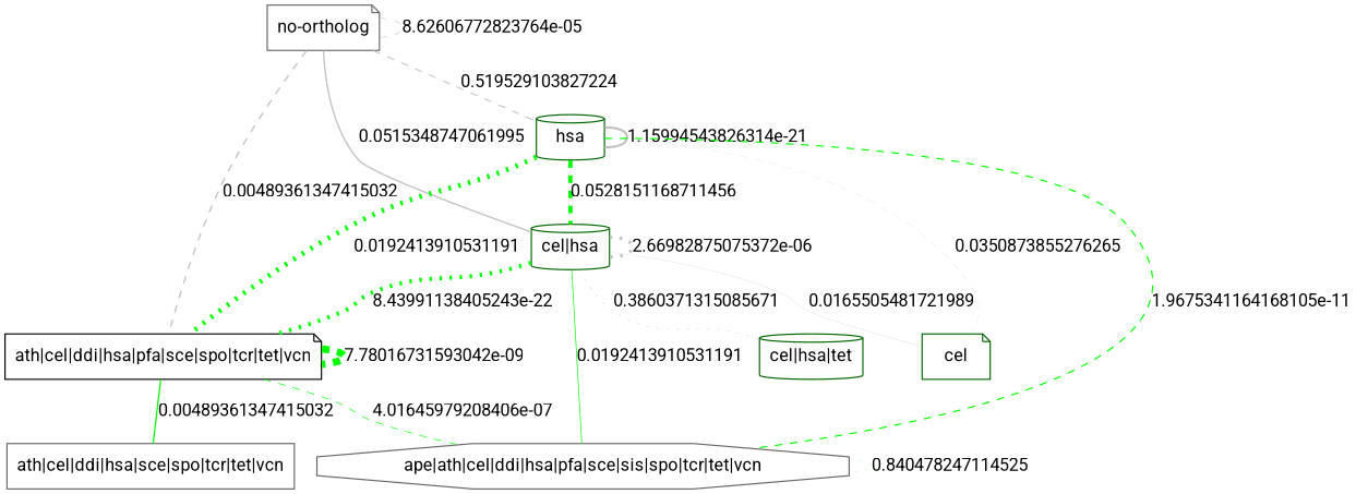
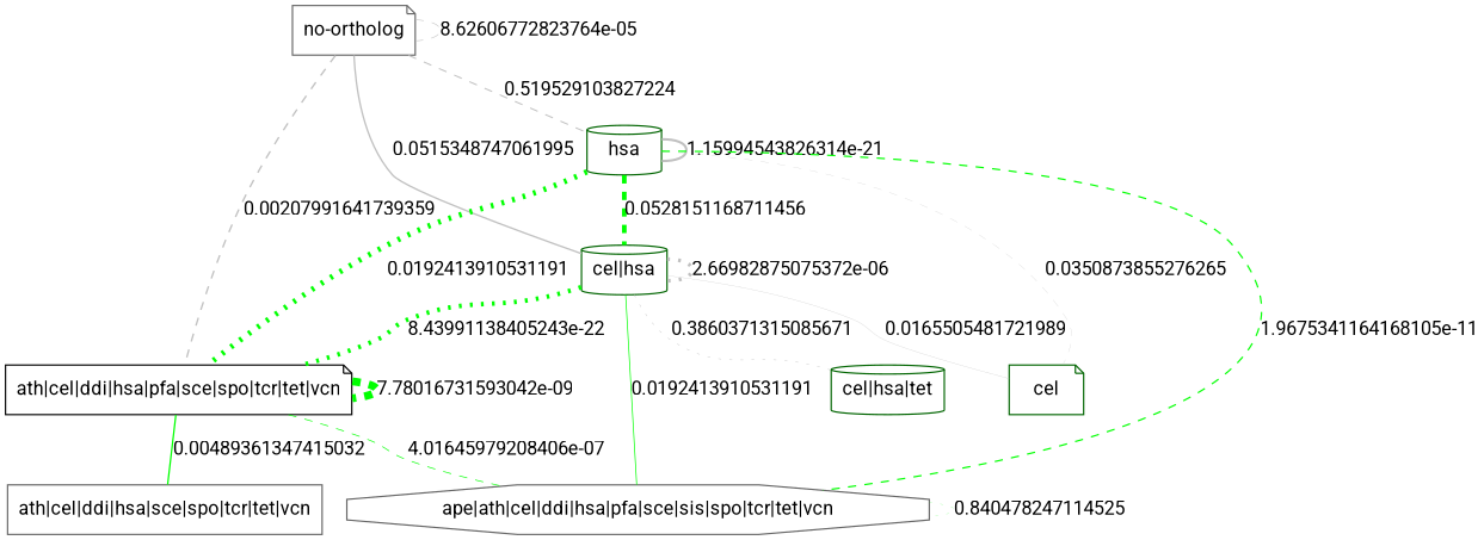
  graph {
    fontname=Roboto
    node [color=darkgreen fontname=Roboto shape=note]
    edge [A="--------+--------" B="-+--+-+-++-+-++++" PROF_A="-+--+-+-++-+-++++" PROF_Q="--------+--------" color=grey fontname=Roboto style=dashed taxa_A="ath|cel|ddi|hsa|pfa|sce|spo|tcr|tet|vcn" taxa_Q=hsa taxonomy_A=eukar taxonomy_Q=eukar]
    "no-ortholog" [color=gray40]
    hsa [shape=cylinder]
    "cel|hsa" [shape=cylinder]
    "ath|cel|ddi|hsa|pfa|sce|spo|tcr|tet|vcn" [color=black]
    cel
    "ape|ath|cel|ddi|hsa|pfa|sce|sis|spo|tcr|tet|vcn" [color=gray40 shape=octagon]
    "cel|hsa|tet" [shape=cylinder]
    "ath|cel|ddi|hsa|sce|spo|tcr|tet|vcn" [color=gray40 shape=box]
    "no-ortholog" -- "no-ortholog" [A="-----------------" B="-----------------" PROF_A="-----------------" PROF_Q="-----------------" expected_nab=42.4152 label="8.62606772823764e-05" nab=69 penwidth=0.46495956873315364 taxa_A="no-ortholog" taxa_Q="no-ortholog" taxonomy_A=mixed taxonomy_Q=mixed]
    "no-ortholog" -- hsa [A="-----------------" B="--------+--------" PROF_A="--------+--------" PROF_Q="-----------------" expected_nab=133.9369 label=0.519529103827224 nab=127 penwidth=0.8557951482479784 taxa_A=hsa taxa_Q="no-ortholog" taxonomy_Q=mixed]
    "no-ortholog" -- "cel|hsa" [A="-----------------" B="----+---+--------" PROF_A="----+---+--------" PROF_Q="-----------------" expected_nab=144.2571 label=0.0515348747061995 nab=166 penwidth=1.118598382749326 style=bold taxa_A="cel|hsa" taxa_Q="no-ortholog" taxonomy_Q=mixed]
-   "no-ortholog" -- "ath|cel|ddi|hsa|pfa|sce|spo|tcr|tet|vcn" [A="-----------------" PROF_Q="-----------------" expected_nab=205.2716 label=0.00489361347415032 nab=167 penwidth=1.1253369272237195 taxa_Q="no-ortholog" taxonomy_Q=mixed]
+   "no-ortholog" -- "ath|cel|ddi|hsa|pfa|sce|spo|tcr|tet|vcn" [A="-----------------" PROF_Q="-----------------" expected_nab=205.2716 label=0.00207991641739359 nab=167 penwidth=1.1253369272237195 taxa_Q="no-ortholog" taxonomy_Q=mixed]
    hsa -- hsa [B="--------+--------" PROF_A="--------+--------" expected_nab=422.9397 label="1.15994543826314e-21" nab=261 penwidth=1.7587601078167117 style=bold taxa_A=hsa]
    hsa -- "cel|hsa" [B="----+---+--------" PROF_A="----+---+--------" color=green expected_nab=455.5286 label=0.0528151168711456 nab=492 penwidth=3.3153638814016166 taxa_A="cel|hsa"]
    hsa -- "ath|cel|ddi|hsa|pfa|sce|spo|tcr|tet|vcn" [color=green expected_nab=648.1971 label=0.0192413910531191 nab=598 penwidth=4.0296495956873315 style=dotted]
    hsa -- cel [B="----+------------" PROF_A="----+------------" expected_nab=18.1447 label=0.0350873855276265 nab=27 penwidth=0.18194070080862526 taxa_A=cel]
    hsa -- "ape|ath|cel|ddi|hsa|pfa|sce|sis|spo|tcr|tet|vcn" [B="++--+-+-++-++++++" PROF_A="++--+-+-++-++++++" color=green expected_nab=85.5907 label="1.9675341164168105e-11" nab=148 penwidth=0.9973045822102425 taxa_A="ape|ath|cel|ddi|hsa|pfa|sce|sis|spo|tcr|tet|vcn" taxonomy_A=mixed]
    "cel|hsa" -- "cel|hsa" [A="----+---+--------" B="----+---+--------" PROF_A="----+---+--------" PROF_Q="----+---+--------" expected_nab=490.6286 label="2.66982875075372e-06" nab=402 penwidth=2.7088948787062 style=dotted taxa_A="cel|hsa" taxa_Q="cel|hsa"]
    "cel|hsa" -- "ath|cel|ddi|hsa|pfa|sce|spo|tcr|tet|vcn" [A="----+---+--------" PROF_Q="----+---+--------" color=green expected_nab=698.1429 label="8.43991138405243e-22" nab=494 penwidth=3.3288409703504045 style=dotted taxa_Q="cel|hsa"]
    "cel|hsa" -- cel [A="----+------------" B="----+---+--------" PROF_A="----+---+--------" PROF_Q="----+------------" expected_nab=19.5429 label=0.0165505481721989 nab=30 penwidth=0.20215633423180593 style=bold taxa_A="cel|hsa" taxa_Q=cel]
    "cel|hsa" -- "ape|ath|cel|ddi|hsa|pfa|sce|sis|spo|tcr|tet|vcn" [A="----+---+--------" B="++--+-+-++-++++++" PROF_A="++--+-+-++-++++++" PROF_Q="----+---+--------" color=green expected_nab=92.1857 label=0.0192413910531191 nab=87 penwidth=0.5862533692722373 style=bold taxa_A="ape|ath|cel|ddi|hsa|pfa|sce|sis|spo|tcr|tet|vcn" taxa_Q="cel|hsa" taxonomy_A=mixed]
    "cel|hsa" -- "cel|hsa|tet" [A="----+---+--------" B="----+---+------+-" PROF_A="----+---+------+-" PROF_Q="----+---+--------" expected_nab=56.0571 label=0.3860371315085671 nab=50 penwidth=0.3369272237196766 style=dotted taxa_A="cel|hsa|tet" taxa_Q="cel|hsa"]
    "ath|cel|ddi|hsa|pfa|sce|spo|tcr|tet|vcn" -- "ath|cel|ddi|hsa|pfa|sce|spo|tcr|tet|vcn" [A="-+--+-+-++-+-++++" PROF_Q="-+--+-+-++-+-++++" color=green expected_nab=993.4265 label="7.78016731593042e-09" nab=847 penwidth=5.707547169811321 taxa_Q="ath|cel|ddi|hsa|pfa|sce|spo|tcr|tet|vcn"]
    "ath|cel|ddi|hsa|pfa|sce|spo|tcr|tet|vcn" -- "ape|ath|cel|ddi|hsa|pfa|sce|sis|spo|tcr|tet|vcn" [A="-+--+-+-++-+-++++" B="++--+-+-++-++++++" PROF_A="++--+-+-++-++++++" PROF_Q="-+--+-+-++-+-++++" color=green expected_nab=131.1762 label="4.01645979208406e-07" nab=82 penwidth=0.5525606469002696 taxa_A="ape|ath|cel|ddi|hsa|pfa|sce|sis|spo|tcr|tet|vcn" taxa_Q="ath|cel|ddi|hsa|pfa|sce|spo|tcr|tet|vcn" taxonomy_A=mixed]
    "ath|cel|ddi|hsa|pfa|sce|spo|tcr|tet|vcn" -- "ath|cel|ddi|hsa|sce|spo|tcr|tet|vcn" [A="-+--+-+-+--+-++++" PROF_Q="-+--+-+-+--+-++++" color=green expected_nab=127.8831 label=0.00489361347415032 nab=157 penwidth=1.0579514824797844 style=bold taxa_Q="ath|cel|ddi|hsa|sce|spo|tcr|tet|vcn"]
    "ape|ath|cel|ddi|hsa|pfa|sce|sis|spo|tcr|tet|vcn" -- "ape|ath|cel|ddi|hsa|pfa|sce|sis|spo|tcr|tet|vcn" [A="++--+-+-++-++++++" B="++--+-+-++-++++++" PROF_A="++--+-+-++-++++++" PROF_Q="++--+-+-++-++++++" color=green expected_nab=17.3211 label=0.840478247114525 nab=18 penwidth=0.12129380053908356 style=dotted taxa_A="ape|ath|cel|ddi|hsa|pfa|sce|sis|spo|tcr|tet|vcn" taxa_Q="ape|ath|cel|ddi|hsa|pfa|sce|sis|spo|tcr|tet|vcn" taxonomy_A=mixed taxonomy_Q=mixed]
  }
